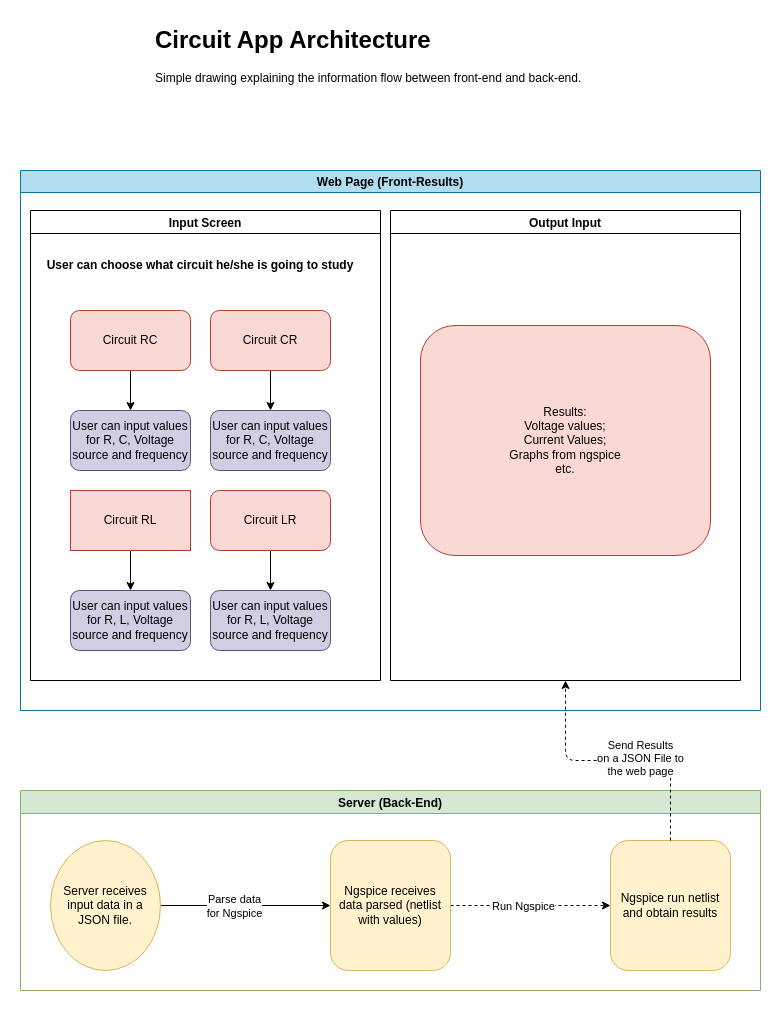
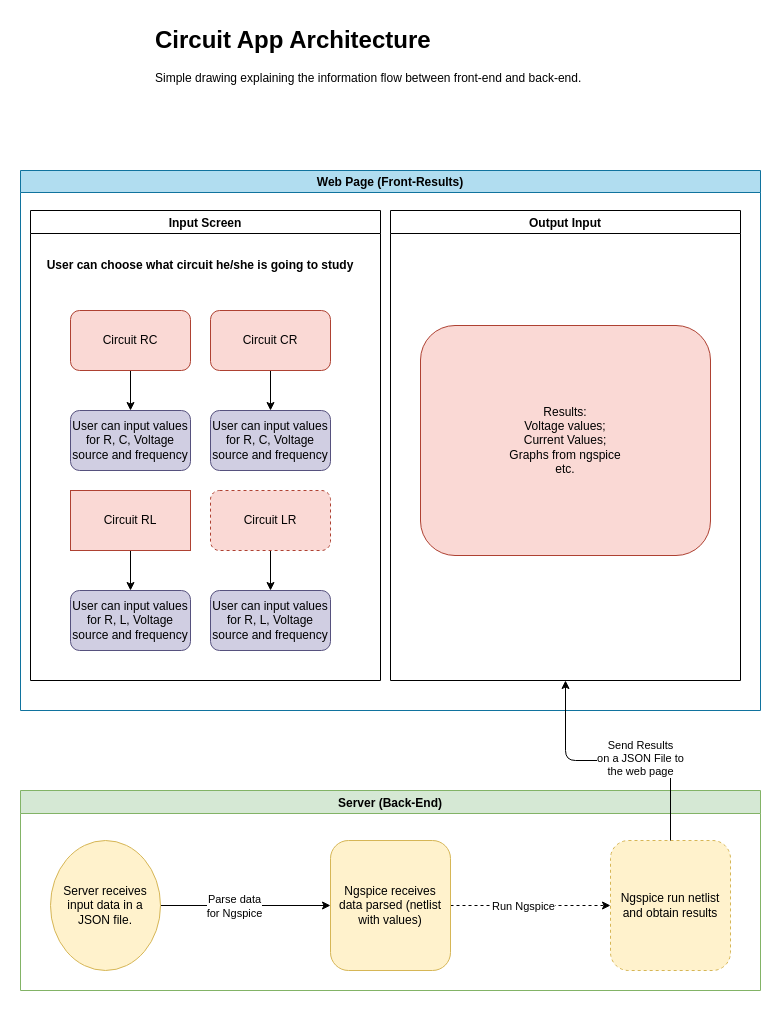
  <mxCell id="0" />
  <mxCell id="1" parent="0" />
  <mxCell id="2" value="Web Page (Front-Results)" style="swimlane;startSize=22;fillColor=#b1ddf0;strokeColor=#10739e;" vertex="1" parent="1"><mxGeometry x="20" y="170" width="740" height="540" as="geometry" /></mxCell>
  <mxCell id="3" value="" style="edgeStyle=orthogonalEdgeStyle;rounded=0;orthogonalLoop=1;jettySize=auto;html=1;" edge="1" parent="2" source="4" target="5"><mxGeometry relative="1" as="geometry" /></mxCell>
  <mxCell id="4" value="Circuit RC" style="rounded=1;whiteSpace=wrap;html=1;fillColor=#fad9d5;strokeColor=#ae4132;" vertex="1" parent="2"><mxGeometry x="50" y="140" width="120" height="60" as="geometry" /></mxCell>
  <mxCell id="5" value="User can input values for R, C, Voltage source and frequency" style="rounded=1;whiteSpace=wrap;html=1;fillColor=#d0cee2;strokeColor=#56517e;" vertex="1" parent="2"><mxGeometry x="50" y="240" width="120" height="60" as="geometry" /></mxCell>
  <mxCell id="6" style="edgeStyle=orthogonalEdgeStyle;rounded=0;orthogonalLoop=1;jettySize=auto;html=1;entryX=0.5;entryY=0;entryDx=0;entryDy=0;" edge="1" parent="2" source="7" target="13"><mxGeometry relative="1" as="geometry" /></mxCell>
  <mxCell id="7" value="Circuit CR" style="rounded=1;whiteSpace=wrap;html=1;fillColor=#fad9d5;strokeColor=#ae4132;" vertex="1" parent="2"><mxGeometry x="190" y="140" width="120" height="60" as="geometry" /></mxCell>
  <mxCell id="8" style="edgeStyle=orthogonalEdgeStyle;rounded=0;orthogonalLoop=1;jettySize=auto;html=1;entryX=0.5;entryY=0;entryDx=0;entryDy=0;" edge="1" parent="2" source="9" target="14"><mxGeometry relative="1" as="geometry" /></mxCell>
  <mxCell id="9" value="&lt;div&gt;Circuit RL&lt;/div&gt;" style="whiteSpace=wrap;html=1;fillColor=#fad9d5;strokeColor=#ae4132;rounded=0;" vertex="1" parent="2"><mxGeometry x="50" y="320" width="120" height="60" as="geometry" /></mxCell>
  <mxCell id="10" style="edgeStyle=orthogonalEdgeStyle;rounded=0;orthogonalLoop=1;jettySize=auto;html=1;entryX=0.5;entryY=0;entryDx=0;entryDy=0;" edge="1" parent="2" source="11" target="15"><mxGeometry relative="1" as="geometry" /></mxCell>
- <mxCell id="11" value="&lt;div&gt;Circuit LR&lt;br&gt;&lt;/div&gt;" style="rounded=1;whiteSpace=wrap;html=1;fillColor=#fad9d5;strokeColor=#ae4132;" vertex="1" parent="2"><mxGeometry x="190" y="320" width="120" height="60" as="geometry" /></mxCell>
+ <mxCell id="11" value="&lt;div&gt;Circuit LR&lt;br&gt;&lt;/div&gt;" style="rounded=1;whiteSpace=wrap;html=1;fillColor=#fad9d5;strokeColor=#ae4132;dashed=1;" vertex="1" parent="2"><mxGeometry x="190" y="320" width="120" height="60" as="geometry" /></mxCell>
  <mxCell id="12" value="&lt;b&gt;User can choose what circuit he/she is going to study&lt;/b&gt;" style="text;html=1;strokeColor=none;fillColor=none;align=center;verticalAlign=middle;whiteSpace=wrap;rounded=0;" vertex="1" parent="2"><mxGeometry x="20" y="80" width="320" height="30" as="geometry" /></mxCell>
  <mxCell id="13" value="User can input values for R, C, Voltage source and frequency" style="rounded=1;whiteSpace=wrap;html=1;fillColor=#d0cee2;strokeColor=#56517e;" vertex="1" parent="2"><mxGeometry x="190" y="240" width="120" height="60" as="geometry" /></mxCell>
  <mxCell id="14" value="User can input values for R, L, Voltage source and frequency" style="rounded=1;whiteSpace=wrap;html=1;fillColor=#d0cee2;strokeColor=#56517e;" vertex="1" parent="2"><mxGeometry x="50" y="420" width="120" height="60" as="geometry" /></mxCell>
  <mxCell id="15" value="User can input values for R, L, Voltage source and frequency" style="rounded=1;whiteSpace=wrap;html=1;fillColor=#d0cee2;strokeColor=#56517e;" vertex="1" parent="2"><mxGeometry x="190" y="420" width="120" height="60" as="geometry" /></mxCell>
  <mxCell id="16" value="&lt;div&gt;Results:&lt;/div&gt;&lt;div&gt;Voltage values;&lt;/div&gt;&lt;div&gt;Current Values;&lt;/div&gt;&lt;div&gt;Graphs from ngspice&lt;/div&gt;&lt;div&gt;etc.&lt;br&gt;&lt;/div&gt;" style="rounded=1;whiteSpace=wrap;html=1;fillColor=#fad9d5;strokeColor=#ae4132;" vertex="1" parent="2"><mxGeometry x="400" y="155" width="290" height="230" as="geometry" /></mxCell>
  <mxCell id="17" value="Server (Back-End)" style="swimlane;fillColor=#d5e8d4;strokeColor=#82b366;" vertex="1" parent="1"><mxGeometry x="20" y="790" width="740" height="200" as="geometry" /></mxCell>
  <mxCell id="18" value="" style="edgeStyle=orthogonalEdgeStyle;rounded=0;orthogonalLoop=1;jettySize=auto;html=1;" edge="1" parent="17" source="20" target="23"><mxGeometry relative="1" as="geometry" /></mxCell>
  <mxCell id="19" value="&lt;div&gt;&lt;font style=&quot;font-size: 11px&quot;&gt;Parse data &lt;br&gt;&lt;/font&gt;&lt;/div&gt;&lt;div&gt;&lt;font style=&quot;font-size: 11px&quot;&gt;for Ngspice&lt;/font&gt;&lt;/div&gt;" style="edgeLabel;html=1;align=center;verticalAlign=middle;resizable=0;points=[];" vertex="1" connectable="0" parent="18"><mxGeometry x="-0.28" relative="1" as="geometry"><mxPoint x="12" as="offset" /></mxGeometry></mxCell>
  <mxCell id="20" value="Server receives input data in a JSON file." style="ellipse;whiteSpace=wrap;html=1;fillColor=#fff2cc;strokeColor=#d6b656;" vertex="1" parent="17"><mxGeometry x="30" y="50" width="110" height="130" as="geometry" /></mxCell>
  <mxCell id="21" style="edgeStyle=orthogonalEdgeStyle;rounded=0;orthogonalLoop=1;jettySize=auto;html=1;entryX=0;entryY=0.5;entryDx=0;entryDy=0;dashed=1;" edge="1" parent="17" source="23" target="24"><mxGeometry relative="1" as="geometry" /></mxCell>
  <mxCell id="22" value="Run Ngspice" style="edgeLabel;html=1;align=center;verticalAlign=middle;resizable=0;points=[];" vertex="1" connectable="0" parent="21"><mxGeometry x="-0.252" y="-5" relative="1" as="geometry"><mxPoint x="12" y="-5" as="offset" /></mxGeometry></mxCell>
  <mxCell id="23" value="Ngspice receives data parsed (netlist with values)" style="rounded=1;whiteSpace=wrap;html=1;fillColor=#fff2cc;strokeColor=#d6b656;" vertex="1" parent="17"><mxGeometry x="310" y="50" width="120" height="130" as="geometry" /></mxCell>
- <mxCell id="24" value="Ngspice run netlist and obtain results" style="rounded=1;whiteSpace=wrap;html=1;fillColor=#fff2cc;strokeColor=#d6b656;" vertex="1" parent="17"><mxGeometry x="590" y="50" width="120" height="130" as="geometry" /></mxCell>
+ <mxCell id="24" value="Ngspice run netlist and obtain results" style="rounded=1;whiteSpace=wrap;html=1;fillColor=#fff2cc;strokeColor=#d6b656;dashed=1;" vertex="1" parent="17"><mxGeometry x="590" y="50" width="120" height="130" as="geometry" /></mxCell>
  <mxCell id="25" value="Input Screen" style="swimlane;" vertex="1" parent="1"><mxGeometry x="30" y="210" width="350" height="470" as="geometry" /></mxCell>
  <mxCell id="26" value="Output Input" style="swimlane;" vertex="1" parent="1"><mxGeometry x="390" y="210" width="350" height="470" as="geometry" /></mxCell>
- <mxCell id="27" style="edgeStyle=orthogonalEdgeStyle;rounded=1;orthogonalLoop=1;jettySize=auto;html=1;entryX=0.5;entryY=1;entryDx=0;entryDy=0;dashed=1;" edge="1" parent="1" source="24" target="26"><mxGeometry relative="1" as="geometry" /></mxCell>
+ <mxCell id="27" style="edgeStyle=orthogonalEdgeStyle;rounded=1;orthogonalLoop=1;jettySize=auto;html=1;entryX=0.5;entryY=1;entryDx=0;entryDy=0;" edge="1" parent="1" source="24" target="26"><mxGeometry relative="1" as="geometry" /></mxCell>
  <mxCell id="28" value="&lt;div&gt;Send Results&lt;/div&gt;&lt;div&gt;on a JSON File to &lt;br&gt;&lt;/div&gt;&lt;div&gt;the web page&lt;br&gt;&lt;/div&gt;" style="edgeLabel;html=1;align=center;verticalAlign=middle;resizable=0;points=[];" vertex="1" connectable="0" parent="27"><mxGeometry x="-0.396" y="31" relative="1" as="geometry"><mxPoint x="-31" y="-34" as="offset" /></mxGeometry></mxCell>
  <mxCell id="29" value="&lt;h1&gt;Circuit App Architecture&lt;br&gt;&lt;/h1&gt;&lt;p&gt;Simple drawing explaining the information flow between front-end and back-end.&lt;/p&gt;" style="text;html=1;strokeColor=none;fillColor=none;spacing=5;spacingTop=-20;whiteSpace=wrap;overflow=hidden;rounded=0;" vertex="1" parent="1"><mxGeometry x="150" y="20" width="450" height="110" as="geometry" /></mxCell>
